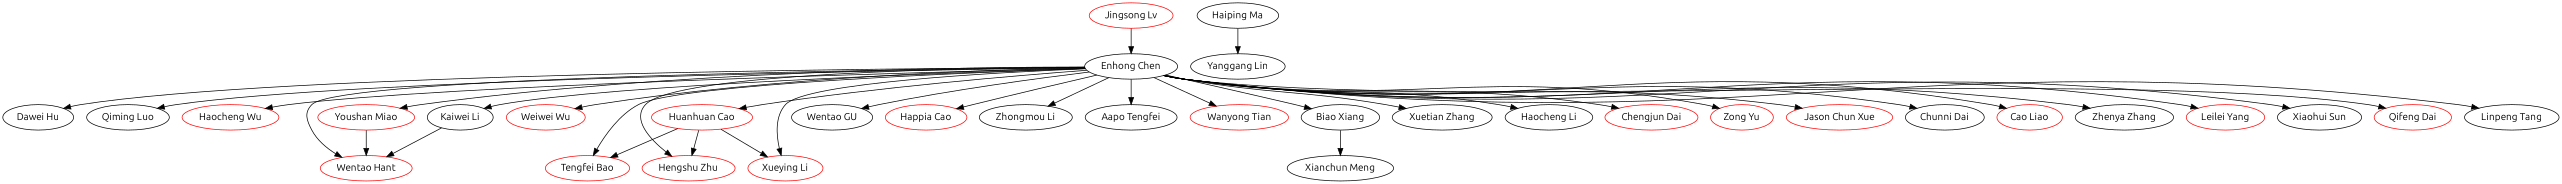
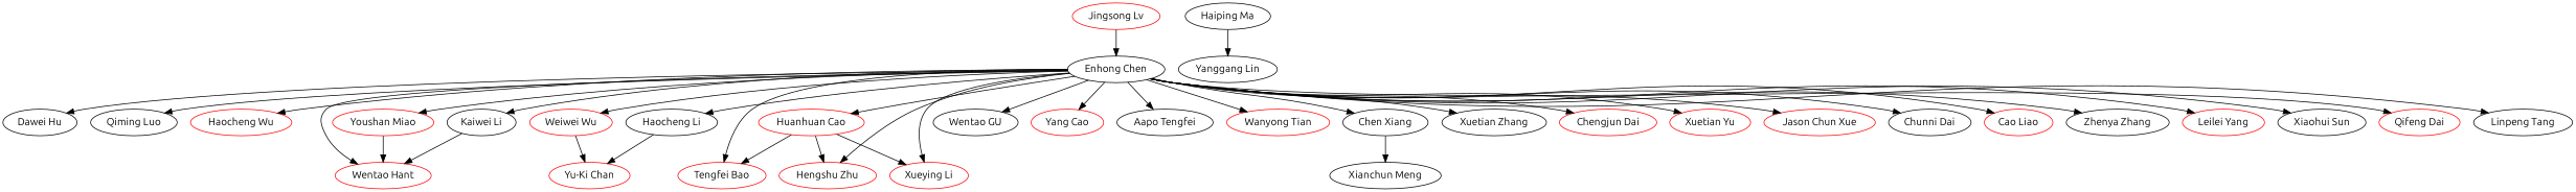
  strict digraph {
    fontname=Ubuntu
    node [fontname=Ubuntu color=red]
    edge [fontname=Ubuntu]
    "Enhong Chen" [color=""]
    "Dawei Hu" [color=""]
    "Qiming Luo" [color=""]
    "Haocheng Wu"
    "Youshan Miao"
    "Weiwei Wu"
    "Wentao Hant"
    "Huanhuan Cao"
    n9 [label="Wentao GU" color=""]
    "Kaiwei Li" [color=""]
-   "Happia Cao"
-   "Zhongmou Li" [color=""]
+   "Happia Cao" [label="Yang Cao"]
    n13 [label="Aapo Tengfei" color=""]
    "Wanyong Tian"
    "Tengfei Bao"
-   "Biao Xiang" [color=""]
+   "Biao Xiang" [label="Chen Xiang" color=""]
    n17 [label="Xuetian Zhang" color=""]
    n18 [label="Haocheng Li" color=""]
    "Hengshu Zhu"
    "Xueying Li"
    "Chengjun Dai"
-   "Zong Yu"
+   "Zong Yu" [label="Xuetian Yu"]
    "Jason Chun Xue"
    "Chunni Dai" [color=""]
    n25 [label="Cao Liao"]
    "Zhenya Zhang" [color=""]
    "Leilei Yang"
    "Xiaohui Sun" [color=""]
    "Qifeng Dai"
    "Linpeng Tang" [color=""]
+   "Yu-Ki Chan"
    "Xianchun Meng" [color=""]
    "Jingsong Lv"
    "Yanggang Lin" [color=""]
    "Haiping Ma" [color=""]
    "Enhong Chen" -> "Dawei Hu"
    "Enhong Chen" -> "Qiming Luo"
    "Enhong Chen" -> "Haocheng Wu"
    "Enhong Chen" -> "Youshan Miao"
    "Enhong Chen" -> "Weiwei Wu"
    "Enhong Chen" -> "Wentao Hant"
    "Enhong Chen" -> "Huanhuan Cao"
    "Enhong Chen" -> n9
    "Enhong Chen" -> "Kaiwei Li"
    "Enhong Chen" -> "Happia Cao"
-   "Enhong Chen" -> "Zhongmou Li"
    "Enhong Chen" -> n13
    "Enhong Chen" -> "Wanyong Tian"
    "Enhong Chen" -> "Tengfei Bao"
    "Enhong Chen" -> "Biao Xiang"
    "Enhong Chen" -> n17
    "Enhong Chen" -> n18
    "Enhong Chen" -> "Hengshu Zhu"
    "Enhong Chen" -> "Xueying Li"
    "Enhong Chen" -> "Chengjun Dai"
    "Enhong Chen" -> "Zong Yu"
    "Enhong Chen" -> "Jason Chun Xue"
    "Enhong Chen" -> "Chunni Dai"
    "Enhong Chen" -> n25
    "Enhong Chen" -> "Zhenya Zhang"
    "Enhong Chen" -> "Leilei Yang"
    "Enhong Chen" -> "Xiaohui Sun"
    "Enhong Chen" -> "Qifeng Dai"
    "Enhong Chen" -> "Linpeng Tang"
    "Youshan Miao" -> "Wentao Hant"
+   "Weiwei Wu" -> "Yu-Ki Chan"
    "Huanhuan Cao" -> "Tengfei Bao"
    "Huanhuan Cao" -> "Hengshu Zhu"
    "Huanhuan Cao" -> "Xueying Li"
    "Kaiwei Li" -> "Wentao Hant"
    "Biao Xiang" -> "Xianchun Meng"
+   n18 -> "Yu-Ki Chan"
    "Jingsong Lv" -> "Enhong Chen"
    "Haiping Ma" -> "Yanggang Lin"
  }
